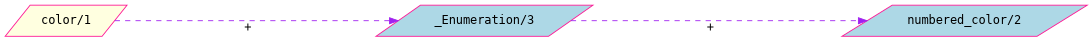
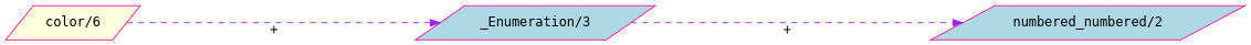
  digraph {
    fontname="DejaVu Sans Mono"
    rankdir=LR
    ranksep=4.0
    splines=false
    node [color=deeppink fillcolor=lightblue fontname="DejaVu Sans Mono" shape=parallelogram style=filled]
    edge [color=purple fontname="DejaVu Sans Mono" labeldistance=0.1 style=dashed xlabel="+"]
-   n1 [fillcolor=lightyellow label="color/1"]
+   n1 [fillcolor=lightyellow label="color/6"]
    n2 [label="_Enumeration/3"]
-   n3 [label="numbered_color/2"]
+   n3 [label="numbered_numbered/2"]
    n1 -> n2
    n2 -> n3
  }
